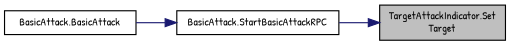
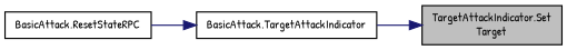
  digraph {
    fontname="Patrick Hand"
    rankdir=RL
    node [color=black fillcolor=white fontname="Patrick Hand" fontsize=10 shape=record style=filled]
    edge [color=midnightblue dir=back fontname="Patrick Hand" fontsize=10 labelfontname=Helvetica labelfontsize=10 style=solid]
    n1 [fillcolor=grey75 fontcolor=black height=0.2 label="TargetAttackIndicator.Set\lTarget" width=0.4]
-   n2 [height=0.2 label="BasicAttack.StartBasicAttackRPC" width=0.4]
-   n3 [height=0.2 label="BasicAttack.BasicAttack" width=0.4]
+   n2 [height=0.2 label="BasicAttack.TargetAttackIndicator" width=0.4]
+   n3 [height=0.2 label="BasicAttack.ResetStateRPC" width=0.4]
    n1 -> n2
    n2 -> n3
  }
